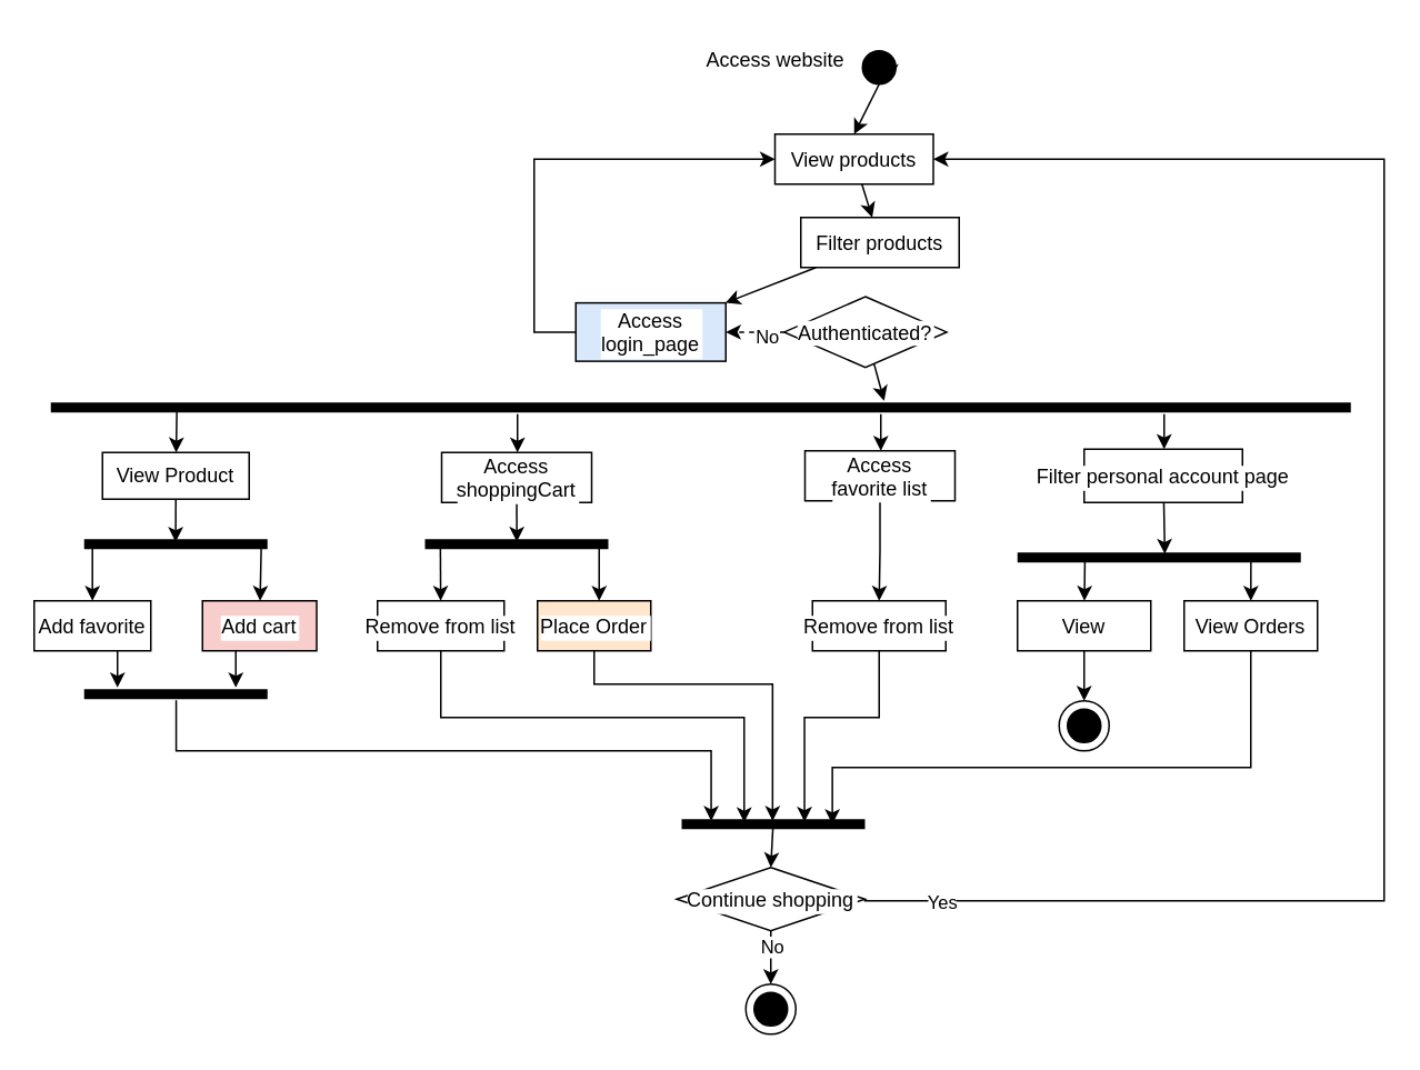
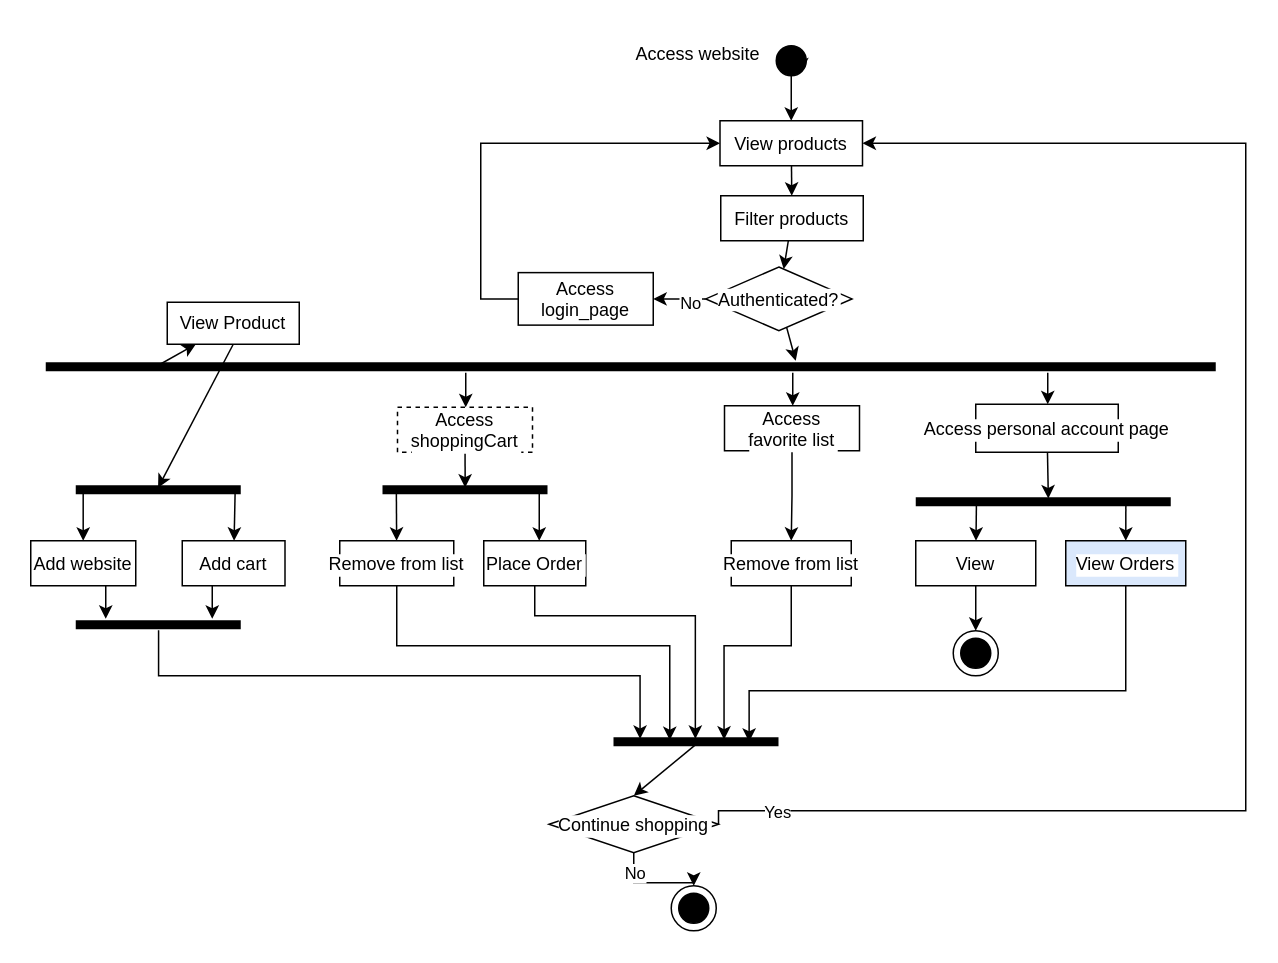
  <mxCell id="0" />
  <mxCell id="1" parent="0" />
  <mxCell id="2" value="" style="ellipse;labelBackgroundColor=default;strokeColor=#000000;fillColor=#000000;verticalAlign=middle;" parent="1" vertex="1"><mxGeometry x="517" y="30" width="20" height="20" as="geometry" /></mxCell>
  <mxCell id="3" value="Access website" style="text;strokeColor=none;fillColor=none;align=center;verticalAlign=middle;rounded=0;labelBackgroundColor=default;" parent="1" vertex="1"><mxGeometry x="410" y="20" width="110" height="30" as="geometry" /></mxCell>
  <mxCell id="4" value="" style="endArrow=classic;rounded=0;exitX=0.5;exitY=1;exitDx=0;exitDy=0;entryX=0.5;entryY=0;entryDx=0;entryDy=0;labelBackgroundColor=default;fontColor=default;verticalAlign=middle;" parent="1" source="2" target="6" edge="1"><mxGeometry width="50" height="50" relative="1" as="geometry"><mxPoint x="550" y="-310" as="sourcePoint" /><mxPoint x="550" y="-280" as="targetPoint" /></mxGeometry></mxCell>
  <mxCell id="5" value="" style="edgeStyle=none;rounded=0;orthogonalLoop=1;jettySize=auto;labelBackgroundColor=default;fontColor=default;verticalAlign=middle;" parent="1" source="6" target="45" edge="1"><mxGeometry relative="1" as="geometry" /></mxCell>
- <mxCell id="6" value="View products" style="rounded=0;labelBackgroundColor=default;verticalAlign=middle;" parent="1" vertex="1"><mxGeometry x="464.5" y="80" width="95" height="30" as="geometry" /></mxCell>
+ <mxCell id="6" value="View products" style="rounded=0;labelBackgroundColor=default;verticalAlign=middle;" parent="1" vertex="1"><mxGeometry x="479.5" y="80" width="95" height="30" as="geometry" /></mxCell>
  <mxCell id="7" value="" style="line;strokeWidth=6;fillColor=none;align=left;verticalAlign=middle;spacingTop=-1;spacingLeft=3;spacingRight=3;rotatable=0;labelPosition=right;points=[];portConstraint=eastwest;labelBackgroundColor=default;" parent="1" vertex="1"><mxGeometry x="30" y="240" width="780" height="8" as="geometry" /></mxCell>
  <mxCell id="8" value="" style="edgeStyle=elbowEdgeStyle;rounded=0;orthogonalLoop=1;jettySize=auto;labelBackgroundColor=default;fontColor=default;verticalAlign=middle;" parent="1" source="7" target="10" edge="1"><mxGeometry relative="1" as="geometry" /></mxCell>
  <mxCell id="9" value="" style="edgeStyle=orthogonalEdgeStyle;rounded=0;orthogonalLoop=1;jettySize=auto;labelBackgroundColor=default;fontColor=default;verticalAlign=middle;" parent="1" source="10" target="36" edge="1"><mxGeometry relative="1" as="geometry" /></mxCell>
  <mxCell id="10" value="Access&#10;favorite list" style="rounded=0;labelBackgroundColor=default;verticalAlign=middle;" parent="1" vertex="1"><mxGeometry x="482.5" y="270" width="90" height="30" as="geometry" /></mxCell>
  <mxCell id="11" value="" style="edgeStyle=none;rounded=0;orthogonalLoop=1;jettySize=auto;entryX=0.501;entryY=0.321;entryDx=0;entryDy=0;entryPerimeter=0;labelBackgroundColor=default;fontColor=default;verticalAlign=middle;" parent="1" source="13" target="32" edge="1"><mxGeometry relative="1" as="geometry" /></mxCell>
  <mxCell id="12" value="" style="edgeStyle=elbowEdgeStyle;rounded=0;orthogonalLoop=1;jettySize=auto;labelBackgroundColor=default;fontColor=default;verticalAlign=middle;" parent="1" source="7" target="13" edge="1"><mxGeometry relative="1" as="geometry" /></mxCell>
- <mxCell id="13" value="Access&#10;shoppingCart" style="rounded=0;labelBackgroundColor=default;verticalAlign=middle;" parent="1" vertex="1"><mxGeometry x="264.5" y="271" width="90" height="30" as="geometry" /></mxCell>
+ <mxCell id="13" value="Access&#10;shoppingCart" style="rounded=0;labelBackgroundColor=default;verticalAlign=middle;dashed=1;" parent="1" vertex="1"><mxGeometry x="264.5" y="271" width="90" height="30" as="geometry" /></mxCell>
  <mxCell id="14" value="" style="edgeStyle=elbowEdgeStyle;rounded=0;orthogonalLoop=1;jettySize=auto;labelBackgroundColor=default;fontColor=default;verticalAlign=middle;" parent="1" source="16" target="47" edge="1"><mxGeometry relative="1" as="geometry" /></mxCell>
  <mxCell id="15" style="edgeStyle=none;rounded=0;orthogonalLoop=1;jettySize=auto;html=1;exitX=0.045;exitY=0.681;exitDx=0;exitDy=0;exitPerimeter=0;" parent="1" source="63" target="16" edge="1"><mxGeometry relative="1" as="geometry" /></mxCell>
- <mxCell id="16" value="Add favorite" style="rounded=0;labelBackgroundColor=default;verticalAlign=middle;" parent="1" vertex="1"><mxGeometry x="20" y="360" width="70" height="30" as="geometry" /></mxCell>
+ <mxCell id="16" value="Add website" style="rounded=0;labelBackgroundColor=default;verticalAlign=middle;" parent="1" vertex="1"><mxGeometry x="20" y="360" width="70" height="30" as="geometry" /></mxCell>
  <mxCell id="17" value="" style="edgeStyle=elbowEdgeStyle;rounded=0;orthogonalLoop=1;jettySize=auto;labelBackgroundColor=default;fontColor=default;verticalAlign=middle;" parent="1" source="19" target="47" edge="1"><mxGeometry relative="1" as="geometry" /></mxCell>
  <mxCell id="18" value="" style="rounded=0;orthogonalLoop=1;jettySize=auto;html=1;exitX=0.966;exitY=0.681;exitDx=0;exitDy=0;exitPerimeter=0;" parent="1" source="63" target="19" edge="1"><mxGeometry relative="1" as="geometry" /></mxCell>
- <mxCell id="19" value="Add cart" style="rounded=0;labelBackgroundColor=default;verticalAlign=middle;fillColor=#f8cecc;" parent="1" vertex="1"><mxGeometry x="121" y="360" width="68.5" height="30" as="geometry" /></mxCell>
+ <mxCell id="19" value="Add cart" style="rounded=0;labelBackgroundColor=default;verticalAlign=middle;" parent="1" vertex="1"><mxGeometry x="121" y="360" width="68.5" height="30" as="geometry" /></mxCell>
  <mxCell id="20" value="" style="edgeStyle=none;rounded=0;orthogonalLoop=1;jettySize=auto;entryX=0.52;entryY=0.226;entryDx=0;entryDy=0;entryPerimeter=0;labelBackgroundColor=default;fontColor=default;verticalAlign=middle;" parent="1" source="22" target="37" edge="1"><mxGeometry relative="1" as="geometry" /></mxCell>
  <mxCell id="21" value="" style="edgeStyle=elbowEdgeStyle;rounded=0;orthogonalLoop=1;jettySize=auto;labelBackgroundColor=default;fontColor=default;verticalAlign=middle;" parent="1" source="7" target="22" edge="1"><mxGeometry relative="1" as="geometry" /></mxCell>
- <mxCell id="22" value="Filter personal account page" style="rounded=0;labelBackgroundColor=default;verticalAlign=middle;" parent="1" vertex="1"><mxGeometry x="650" y="269" width="95" height="32" as="geometry" /></mxCell>
+ <mxCell id="22" value="Access personal account page" style="rounded=0;labelBackgroundColor=default;verticalAlign=middle;" parent="1" vertex="1"><mxGeometry x="650" y="269" width="95" height="32" as="geometry" /></mxCell>
  <mxCell id="23" style="edgeStyle=elbowEdgeStyle;rounded=0;orthogonalLoop=1;jettySize=auto;html=1;entryX=0;entryY=0.5;entryDx=0;entryDy=0;" edge="1" parent="1" source="24" target="6"><mxGeometry relative="1" as="geometry"><Array as="points"><mxPoint x="320" y="150" /></Array></mxGeometry></mxCell>
- <mxCell id="24" value="Access&#10;login_page" style="rounded=0;labelBackgroundColor=default;verticalAlign=middle;fillColor=#dae8fc;" parent="1" vertex="1"><mxGeometry x="345" y="181.25" width="90" height="35" as="geometry" /></mxCell>
+ <mxCell id="24" value="Access&#10;login_page" style="rounded=0;labelBackgroundColor=default;verticalAlign=middle;" parent="1" vertex="1"><mxGeometry x="345" y="181.25" width="90" height="35" as="geometry" /></mxCell>
  <mxCell id="25" value="" style="edgeStyle=none;rounded=0;orthogonalLoop=1;jettySize=auto;entryX=0.641;entryY=0;entryDx=0;entryDy=0;entryPerimeter=0;labelBackgroundColor=default;fontColor=default;verticalAlign=middle;" parent="1" source="26" target="7" edge="1"><mxGeometry relative="1" as="geometry" /></mxCell>
  <mxCell id="26" value="Authenticated?" style="rhombus;labelBackgroundColor=default;verticalAlign=middle;" parent="1" vertex="1"><mxGeometry x="470" y="177.5" width="97.5" height="42.5" as="geometry" /></mxCell>
- <mxCell id="27" value="" style="endArrow=classic;rounded=0;exitX=0;exitY=0.5;exitDx=0;exitDy=0;entryX=1;entryY=0.5;entryDx=0;entryDy=0;elbow=vertical;labelBackgroundColor=default;fontColor=default;verticalAlign=middle;dashed=1;" parent="1" source="26" target="24" edge="1"><mxGeometry width="50" height="50" relative="1" as="geometry"><mxPoint x="210" y="-130" as="sourcePoint" /><mxPoint x="260" y="-180" as="targetPoint" /></mxGeometry></mxCell>
+ <mxCell id="27" value="" style="endArrow=classic;rounded=0;exitX=0;exitY=0.5;exitDx=0;exitDy=0;entryX=1;entryY=0.5;entryDx=0;entryDy=0;elbow=vertical;labelBackgroundColor=default;fontColor=default;verticalAlign=middle;" parent="1" source="26" target="24" edge="1"><mxGeometry width="50" height="50" relative="1" as="geometry"><mxPoint x="210" y="-130" as="sourcePoint" /><mxPoint x="260" y="-180" as="targetPoint" /></mxGeometry></mxCell>
  <mxCell id="28" value="No" style="edgeLabel;html=1;align=center;verticalAlign=middle;resizable=0;points=[];labelBackgroundColor=default;" parent="27" vertex="1" connectable="0"><mxGeometry x="-0.361" y="3" relative="1" as="geometry"><mxPoint as="offset" /></mxGeometry></mxCell>
  <mxCell id="29" value="" style="rounded=0;orthogonalLoop=1;jettySize=auto;exitX=0.084;exitY=0.702;exitDx=0;exitDy=0;exitPerimeter=0;labelBackgroundColor=default;fontColor=default;verticalAlign=middle;" parent="1" source="32" target="31" edge="1"><mxGeometry relative="1" as="geometry" /></mxCell>
  <mxCell id="30" value="" style="edgeStyle=elbowEdgeStyle;rounded=0;orthogonalLoop=1;jettySize=auto;entryX=0.341;entryY=0.37;entryDx=0;entryDy=0;exitX=0.5;exitY=1;exitDx=0;exitDy=0;entryPerimeter=0;elbow=vertical;labelBackgroundColor=default;fontColor=default;verticalAlign=middle;" parent="1" source="31" target="54" edge="1"><mxGeometry relative="1" as="geometry"><Array as="points"><mxPoint x="370" y="430" /><mxPoint x="370" y="492" /></Array></mxGeometry></mxCell>
  <mxCell id="31" value="Remove from list" style="rounded=0;labelBackgroundColor=default;verticalAlign=middle;" parent="1" vertex="1"><mxGeometry x="226" y="360" width="76" height="30" as="geometry" /></mxCell>
  <mxCell id="32" value="" style="line;strokeWidth=6;fillColor=none;align=left;verticalAlign=middle;spacingTop=-1;spacingLeft=3;spacingRight=3;rotatable=0;labelPosition=right;points=[];portConstraint=eastwest;labelBackgroundColor=default;" parent="1" vertex="1"><mxGeometry x="254.5" y="322" width="110" height="8" as="geometry" /></mxCell>
  <mxCell id="33" value="" style="edgeStyle=orthogonalEdgeStyle;rounded=0;orthogonalLoop=1;jettySize=auto;labelBackgroundColor=default;fontColor=default;verticalAlign=middle;exitX=0.967;exitY=0.528;exitDx=0;exitDy=0;exitPerimeter=0;" parent="1" target="34" edge="1" source="32"><mxGeometry relative="1" as="geometry"><mxPoint x="359" y="372" as="sourcePoint" /><Array as="points"><mxPoint x="359" y="326" /></Array></mxGeometry></mxCell>
- <mxCell id="34" value="Place Order" style="rounded=0;labelBackgroundColor=default;verticalAlign=middle;fillColor=#ffe6cc;" parent="1" vertex="1"><mxGeometry x="322" y="360" width="68" height="30" as="geometry" /></mxCell>
+ <mxCell id="34" value="Place Order" style="rounded=0;labelBackgroundColor=default;verticalAlign=middle;" parent="1" vertex="1"><mxGeometry x="322" y="360" width="68" height="30" as="geometry" /></mxCell>
  <mxCell id="35" value="" style="edgeStyle=elbowEdgeStyle;rounded=0;orthogonalLoop=1;jettySize=auto;elbow=vertical;entryX=0.67;entryY=0.326;entryDx=0;entryDy=0;entryPerimeter=0;exitX=0.5;exitY=1;exitDx=0;exitDy=0;labelBackgroundColor=default;fontColor=default;verticalAlign=middle;" parent="1" source="36" target="54" edge="1"><mxGeometry relative="1" as="geometry"><Array as="points"><mxPoint x="500" y="430" /></Array></mxGeometry></mxCell>
  <mxCell id="36" value="Remove from list" style="rounded=0;labelBackgroundColor=default;verticalAlign=middle;" parent="1" vertex="1"><mxGeometry x="487" y="360" width="80" height="30" as="geometry" /></mxCell>
  <mxCell id="37" value="" style="line;strokeWidth=6;fillColor=none;align=left;verticalAlign=middle;spacingTop=-1;spacingLeft=3;spacingRight=3;rotatable=0;labelPosition=right;points=[];portConstraint=eastwest;labelBackgroundColor=default;" parent="1" vertex="1"><mxGeometry x="610" y="330" width="170" height="8" as="geometry" /></mxCell>
  <mxCell id="38" value="" style="edgeStyle=none;rounded=0;orthogonalLoop=1;jettySize=auto;exitX=0.238;exitY=0.476;exitDx=0;exitDy=0;exitPerimeter=0;labelBackgroundColor=default;fontColor=default;verticalAlign=middle;" parent="1" source="37" target="40" edge="1"><mxGeometry relative="1" as="geometry" /></mxCell>
  <mxCell id="39" value="" style="edgeStyle=none;rounded=0;orthogonalLoop=1;jettySize=auto;entryX=0.5;entryY=0;entryDx=0;entryDy=0;labelBackgroundColor=default;fontColor=default;verticalAlign=middle;" parent="1" source="40" target="58" edge="1"><mxGeometry relative="1" as="geometry"><mxPoint x="690" y="462" as="targetPoint" /></mxGeometry></mxCell>
  <mxCell id="40" value="View" style="rounded=0;labelBackgroundColor=default;verticalAlign=middle;" parent="1" vertex="1"><mxGeometry x="610" y="360" width="80" height="30" as="geometry" /></mxCell>
  <mxCell id="41" value="" style="edgeStyle=none;rounded=0;orthogonalLoop=1;jettySize=auto;exitX=0.824;exitY=0.315;exitDx=0;exitDy=0;exitPerimeter=0;labelBackgroundColor=default;fontColor=default;verticalAlign=middle;" parent="1" source="37" target="43" edge="1"><mxGeometry relative="1" as="geometry" /></mxCell>
  <mxCell id="42" value="" style="edgeStyle=elbowEdgeStyle;rounded=0;orthogonalLoop=1;jettySize=auto;entryX=0.822;entryY=0.5;entryDx=0;entryDy=0;exitX=0.5;exitY=1;exitDx=0;exitDy=0;entryPerimeter=0;elbow=vertical;labelBackgroundColor=default;fontColor=default;verticalAlign=middle;" parent="1" source="43" target="54" edge="1"><mxGeometry relative="1" as="geometry"><mxPoint x="781.3" y="484.664" as="targetPoint" /><Array as="points"><mxPoint x="620" y="460" /><mxPoint x="640" y="512" /></Array></mxGeometry></mxCell>
- <mxCell id="43" value="View Orders" style="rounded=0;labelBackgroundColor=default;verticalAlign=middle;" parent="1" vertex="1"><mxGeometry x="710" y="360" width="80" height="30" as="geometry" /></mxCell>
- <mxCell id="44" value="" style="edgeStyle=none;rounded=0;orthogonalLoop=1;jettySize=auto;labelBackgroundColor=default;fontColor=default;verticalAlign=middle;" parent="1" source="45" target="24" edge="1"><mxGeometry relative="1" as="geometry" /></mxCell>
+ <mxCell id="43" value="View Orders" style="rounded=0;labelBackgroundColor=default;verticalAlign=middle;fillColor=#dae8fc;" parent="1" vertex="1"><mxGeometry x="710" y="360" width="80" height="30" as="geometry" /></mxCell>
+ <mxCell id="44" value="" style="edgeStyle=none;rounded=0;orthogonalLoop=1;jettySize=auto;labelBackgroundColor=default;fontColor=default;verticalAlign=middle;" parent="1" source="45" target="26" edge="1"><mxGeometry relative="1" as="geometry" /></mxCell>
  <mxCell id="45" value="Filter products" style="rounded=0;labelBackgroundColor=default;verticalAlign=middle;" parent="1" vertex="1"><mxGeometry x="480" y="130" width="95" height="30" as="geometry" /></mxCell>
  <mxCell id="46" value="" style="edgeStyle=elbowEdgeStyle;rounded=0;orthogonalLoop=1;jettySize=auto;exitX=0.502;exitY=0.956;exitDx=0;exitDy=0;exitPerimeter=0;entryX=0.161;entryY=0.265;entryDx=0;entryDy=0;entryPerimeter=0;elbow=vertical;labelBackgroundColor=default;fontColor=default;verticalAlign=middle;" parent="1" source="47" target="54" edge="1"><mxGeometry relative="1" as="geometry"><mxPoint x="0" y="2" as="targetPoint" /><Array as="points"><mxPoint x="370" y="450" /><mxPoint x="340" y="512" /><mxPoint x="270" y="472" /></Array></mxGeometry></mxCell>
  <mxCell id="47" value="" style="line;strokeWidth=6;fillColor=none;align=left;verticalAlign=middle;spacingTop=-1;spacingLeft=3;spacingRight=3;rotatable=0;labelPosition=right;points=[];portConstraint=eastwest;labelBackgroundColor=default;" parent="1" vertex="1"><mxGeometry x="50" y="412" width="110" height="8" as="geometry" /></mxCell>
  <mxCell id="48" value="" style="edgeStyle=orthogonalEdgeStyle;rounded=0;orthogonalLoop=1;jettySize=auto;entryX=0.5;entryY=0;entryDx=0;entryDy=0;labelBackgroundColor=default;fontColor=default;verticalAlign=middle;" parent="1" source="53" target="56" edge="1"><mxGeometry relative="1" as="geometry"><mxPoint x="462" y="672" as="targetPoint" /></mxGeometry></mxCell>
  <mxCell id="49" value="No" style="edgeLabel;html=1;align=center;verticalAlign=middle;resizable=0;points=[];labelBackgroundColor=default;" parent="48" vertex="1" connectable="0"><mxGeometry x="-0.413" relative="1" as="geometry"><mxPoint y="-5" as="offset" /></mxGeometry></mxCell>
  <mxCell id="50" value="" style="rounded=0;orthogonalLoop=1;jettySize=auto;exitX=0.498;exitY=0.738;exitDx=0;exitDy=0;exitPerimeter=0;entryX=0.5;entryY=0;entryDx=0;entryDy=0;labelBackgroundColor=default;fontColor=default;verticalAlign=middle;" parent="1" source="54" target="53" edge="1"><mxGeometry relative="1" as="geometry" /></mxCell>
  <mxCell id="51" style="edgeStyle=orthogonalEdgeStyle;rounded=0;orthogonalLoop=1;jettySize=auto;html=1;entryX=1;entryY=0.5;entryDx=0;entryDy=0;exitX=1;exitY=0.5;exitDx=0;exitDy=0;" parent="1" source="53" target="6" edge="1"><mxGeometry relative="1" as="geometry"><Array as="points"><mxPoint x="830" y="540" /><mxPoint x="830" y="95" /></Array></mxGeometry></mxCell>
  <mxCell id="52" value="Yes" style="edgeLabel;html=1;align=center;verticalAlign=middle;resizable=0;points=[];" parent="51" vertex="1" connectable="0"><mxGeometry x="-0.943" y="-7" relative="1" as="geometry"><mxPoint x="18" y="-7" as="offset" /></mxGeometry></mxCell>
- <mxCell id="53" value="Continue shopping" style="rhombus;labelBackgroundColor=default;verticalAlign=middle;" parent="1" vertex="1"><mxGeometry x="405.5" y="520" width="113" height="38" as="geometry" /></mxCell>
+ <mxCell id="53" value="Continue shopping" style="rhombus;labelBackgroundColor=default;verticalAlign=middle;" parent="1" vertex="1"><mxGeometry x="365.5" y="530" width="113" height="38" as="geometry" /></mxCell>
  <mxCell id="54" value="" style="line;strokeWidth=6;fillColor=none;align=left;verticalAlign=middle;spacingTop=-1;spacingLeft=3;spacingRight=3;rotatable=0;labelPosition=right;points=[];portConstraint=eastwest;labelBackgroundColor=default;" parent="1" vertex="1"><mxGeometry x="408.5" y="490" width="110" height="8" as="geometry" /></mxCell>
  <mxCell id="55" value="" style="endArrow=classic;rounded=0;exitX=0.5;exitY=1;exitDx=0;exitDy=0;entryX=0.496;entryY=0.265;entryDx=0;entryDy=0;entryPerimeter=0;edgeStyle=elbowEdgeStyle;elbow=vertical;labelBackgroundColor=default;fontColor=default;verticalAlign=middle;" parent="1" source="34" target="54" edge="1"><mxGeometry width="50" height="50" relative="1" as="geometry"><mxPoint x="430" y="422" as="sourcePoint" /><mxPoint x="480" y="372" as="targetPoint" /><Array as="points"><mxPoint x="400" y="410" /><mxPoint x="410" y="452" /></Array></mxGeometry></mxCell>
  <mxCell id="56" value="" style="ellipse;whiteSpace=wrap;html=1;aspect=fixed;fillColor=#FFFFFF;" parent="1" vertex="1"><mxGeometry x="447" y="590" width="30" height="30" as="geometry" /></mxCell>
  <mxCell id="57" value="" style="ellipse;whiteSpace=wrap;html=1;aspect=fixed;fillColor=#000000;" parent="1" vertex="1"><mxGeometry x="452" y="595" width="20" height="20" as="geometry" /></mxCell>
  <mxCell id="58" value="" style="ellipse;whiteSpace=wrap;html=1;aspect=fixed;fillColor=#FFFFFF;" parent="1" vertex="1"><mxGeometry x="635" y="420" width="30" height="30" as="geometry" /></mxCell>
  <mxCell id="59" value="" style="ellipse;whiteSpace=wrap;html=1;aspect=fixed;fillColor=#000000;" parent="1" vertex="1"><mxGeometry x="640" y="425" width="20" height="20" as="geometry" /></mxCell>
  <mxCell id="60" style="rounded=0;orthogonalLoop=1;jettySize=auto;html=1;exitX=0.097;exitY=0.333;exitDx=0;exitDy=0;exitPerimeter=0;" parent="1" source="7" target="61" edge="1"><mxGeometry relative="1" as="geometry" /></mxCell>
- <mxCell id="61" value="View Product" style="rounded=0;whiteSpace=wrap;html=1;" parent="1" vertex="1"><mxGeometry x="61" y="271" width="88" height="28" as="geometry" /></mxCell>
+ <mxCell id="61" value="View Product" style="rounded=0;whiteSpace=wrap;html=1;" parent="1" vertex="1"><mxGeometry x="111" y="201" width="88" height="28" as="geometry" /></mxCell>
  <mxCell id="62" value="" style="endArrow=classic;html=1;rounded=0;exitX=0.5;exitY=1;exitDx=0;exitDy=0;entryX=0.499;entryY=0.337;entryDx=0;entryDy=0;entryPerimeter=0;" parent="1" source="61" target="63" edge="1"><mxGeometry width="50" height="50" relative="1" as="geometry"><mxPoint x="180" y="380" as="sourcePoint" /><mxPoint x="105" y="310" as="targetPoint" /></mxGeometry></mxCell>
  <mxCell id="63" value="" style="line;strokeWidth=6;fillColor=none;align=left;verticalAlign=middle;spacingTop=-1;spacingLeft=3;spacingRight=3;rotatable=0;labelPosition=right;points=[];portConstraint=eastwest;labelBackgroundColor=default;" parent="1" vertex="1"><mxGeometry x="50" y="322" width="110" height="8" as="geometry" /></mxCell>
  <mxCell id="64" style="edgeStyle=none;rounded=0;orthogonalLoop=1;jettySize=auto;html=1;exitX=1;exitY=0;exitDx=0;exitDy=0;entryX=1;entryY=1;entryDx=0;entryDy=0;" edge="1" parent="1" source="2" target="2"><mxGeometry relative="1" as="geometry" /></mxCell>
